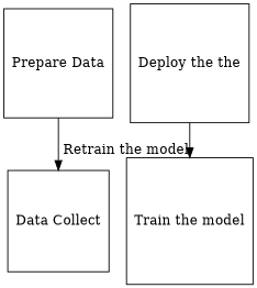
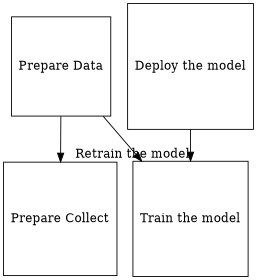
  digraph {
    splines=FALSE
    node [shape=square]
    "Prepare Data"
-   "Data Collect"
+   "Data Collect" [label="Prepare Collect"]
    "Train the model"
-   "Deploy the model" [label="Deploy the the"]
+   "Deploy the model"
    "Prepare Data" -> "Data Collect"
+   "Prepare Data" -> "Train the model"
    "Deploy the model" -> "Train the model" [headlabel="Retrain the model"]
  }
